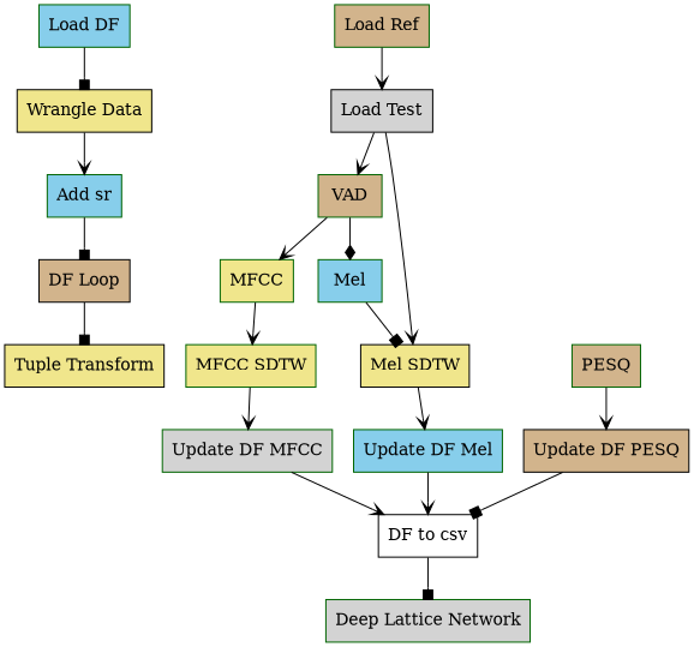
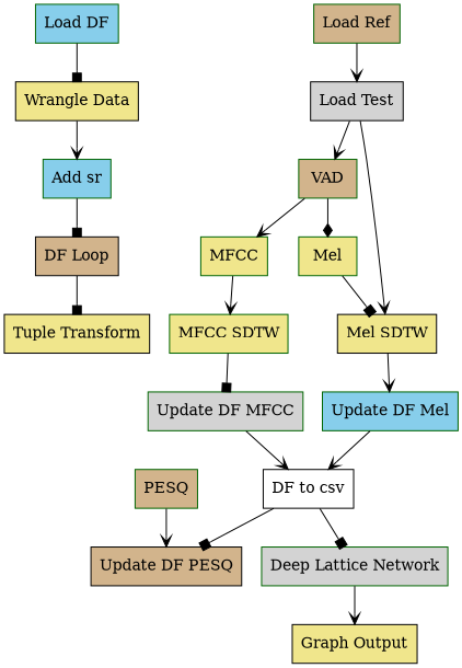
  strict digraph {
    node [color=darkgreen fillcolor=khaki shape=box style=filled]
    edge [arrowhead=vee]
    "Load DF" [data="nodes.loadcsvasdfnode.LoadCSVAsDFNode object at 0x00000248757C3F70" fillcolor=skyblue]
    "Wrangle Data" [color=black data="nodes.transformnode.TransformNode object at 0x00000248757C3FA0"]
    "Add sr" [data="nodes.variablenode.VariableNode object at 0x0000024880FBFB20" fillcolor=skyblue]
    "DF Loop" [color=black data="nodes.loopnode.LoopNode object at 0x00000248762D6EE0" fillcolor=tan]
    "Tuple Transform" [color=black data="nodes.transformnode.TransformNode object at 0x00000248762D6AC0"]
    "Load Ref" [data="nodes.loadsignalnode.LoadSignalNode object at 0x0000024880FD2D90" fillcolor=tan]
    "Load Test" [color=black data="nodes.loadsignalnode.LoadSignalNode object at 0x0000024880FD2DC0" fillcolor=lightgrey]
    VAD [data="nodes.warpq_nodes.warpqvadnode.WarpQVADNode object at 0x0000024880FE4190" fillcolor=tan]
    "Mel SDTW" [color=black data="nodes.warpq_nodes.warpqsdtwnode.WarpQSDTWNode object at 0x000002488EE5E790"]
    MFCC [data="nodes.warpq_nodes.mfccnode.MFCCNode object at 0x0000024880FE4160"]
-   Mel [data="nodes.warpq_nodes.melnode.MelNode object at 0x000002488EE41220" fillcolor=skyblue]
+   Mel [data="nodes.warpq_nodes.melnode.MelNode object at 0x000002488EE41220"]
    PESQ [data="nodes.encapsulationnode.EncapsulationNode object at 0x0000024880FE42E0" fillcolor=tan]
    "Update DF PESQ" [color=black data="nodes.transformnode.TransformNode object at 0x000002488EE739A0" fillcolor=tan]
    "MFCC SDTW" [data="nodes.warpq_nodes.warpqsdtwnode.WarpQSDTWNode object at 0x0000024880FE4220"]
    "Update DF MFCC" [data="nodes.transformnode.TransformNode object at 0x0000024880FE40D0" fillcolor=lightgrey]
    "DF to csv" [color=black data="nodes.transformnode.TransformNode object at 0x000002488EE73820" fillcolor=white]
    "Deep Lattice Network" [data="nodes.dlnnode.dlnnode object at 0x00000248762D6E20" fillcolor=lightgrey]
    "Update DF Mel" [data="nodes.transformnode.TransformNode object at 0x0000024880FE4520" fillcolor=skyblue]
+   "Graph Output" [color=black data="nodes.graphnode.GraphNode object at 0x00000248762D6BB0"]
    "Load DF" -> "Wrangle Data" [arrowhead=box]
    "Wrangle Data" -> "Add sr"
    "Add sr" -> "DF Loop" [arrowhead=box]
    "DF Loop" -> "Tuple Transform" [arrowhead=box]
    "Load Ref" -> "Load Test"
    "Load Test" -> VAD
    "Load Test" -> "Mel SDTW"
    VAD -> MFCC
    VAD -> Mel [arrowhead=diamond]
    "Mel SDTW" -> "Update DF Mel"
    MFCC -> "MFCC SDTW"
    Mel -> "Mel SDTW" [arrowhead=box]
    PESQ -> "Update DF PESQ"
-   "Update DF PESQ" -> "DF to csv" [arrowhead=box]
-   "MFCC SDTW" -> "Update DF MFCC"
+   "DF to csv" -> "Update DF PESQ" [arrowhead=box]
+   "MFCC SDTW" -> "Update DF MFCC" [arrowhead=box]
    "Update DF MFCC" -> "DF to csv"
    "DF to csv" -> "Deep Lattice Network" [arrowhead=box]
+   "Deep Lattice Network" -> "Graph Output"
    "Update DF Mel" -> "DF to csv"
  }
